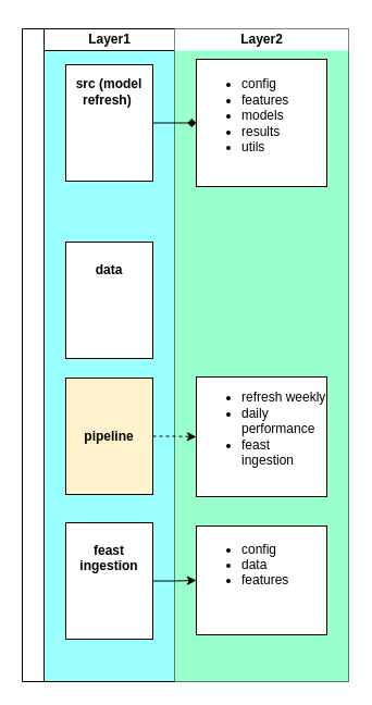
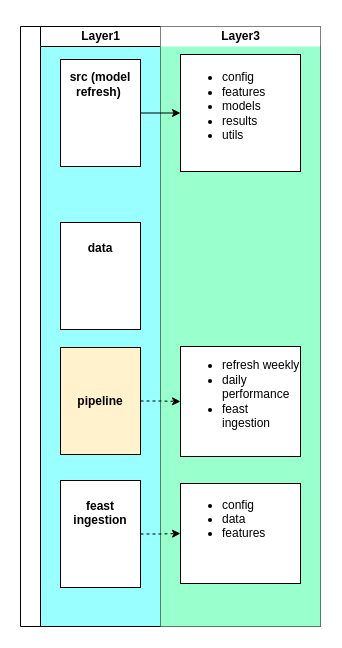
  <mxCell id="0" />
  <mxCell id="1" parent="0" />
  <mxCell id="2" value="" style="swimlane;html=1;childLayout=stackLayout;resizeParent=1;resizeParentMax=0;startSize=20;horizontal=0;horizontalStack=1;" vertex="1" parent="1"><mxGeometry x="20" y="20" width="300" height="600" as="geometry"><mxRectangle x="160" y="77" width="50" height="40" as="alternateBounds" /></mxGeometry></mxCell>
  <mxCell id="3" value="Layer1" style="swimlane;html=1;startSize=20;swimlaneFillColor=#99FFFF;" vertex="1" parent="2"><mxGeometry x="20" width="120" height="600" as="geometry" /></mxCell>
  <mxCell id="4" value="&lt;b&gt;feast ingestion&lt;br&gt;&lt;br&gt;&lt;br&gt;&lt;br&gt;&lt;/b&gt;" style="rounded=0;whiteSpace=wrap;html=1;align=center;" vertex="1" parent="3"><mxGeometry x="20" y="454" width="80" height="107" as="geometry" /></mxCell>
  <mxCell id="5" value="&lt;b&gt;pipeline&lt;/b&gt;" style="rounded=0;whiteSpace=wrap;html=1;fillColor=#fff2cc;" vertex="1" parent="3"><mxGeometry x="20" y="321" width="80" height="107" as="geometry" /></mxCell>
  <mxCell id="6" value="&lt;b&gt;data&lt;br&gt;&lt;/b&gt;&lt;br&gt;&lt;br&gt;&lt;br&gt;&lt;br&gt;" style="rounded=0;whiteSpace=wrap;html=1;" vertex="1" parent="3"><mxGeometry x="20" y="196" width="80" height="107" as="geometry" /></mxCell>
  <mxCell id="7" value="&lt;b&gt;src (model refresh)&amp;nbsp;&lt;br&gt;&lt;/b&gt;&lt;br&gt;&lt;br&gt;&lt;br&gt;&lt;br&gt;" style="rounded=0;whiteSpace=wrap;html=1;" vertex="1" parent="3"><mxGeometry x="20" y="33" width="80" height="107" as="geometry" /></mxCell>
- <mxCell id="8" value="Layer2" style="swimlane;html=1;startSize=20;strokeColor=none;swimlaneFillColor=#99FFCC;" vertex="1" parent="2"><mxGeometry x="140" width="160" height="600" as="geometry"><mxRectangle x="140" width="30" height="600" as="alternateBounds" /></mxGeometry></mxCell>
+ <mxCell id="8" value="Layer3" style="swimlane;html=1;startSize=20;strokeColor=none;swimlaneFillColor=#99FFCC;" vertex="1" parent="2"><mxGeometry x="140" width="160" height="600" as="geometry"><mxRectangle x="140" width="30" height="600" as="alternateBounds" /></mxGeometry></mxCell>
  <mxCell id="9" value="&lt;div style=&quot;&quot;&gt;&lt;br&gt;&lt;/div&gt;&lt;div style=&quot;&quot;&gt;&lt;br&gt;&lt;/div&gt;&lt;div style=&quot;&quot;&gt;&lt;br&gt;&lt;/div&gt;&lt;div style=&quot;&quot;&gt;&lt;br&gt;&lt;/div&gt;&lt;div style=&quot;&quot;&gt;&lt;ul&gt;&lt;li&gt;&lt;span&gt;refresh weekly&lt;/span&gt;&lt;/li&gt;&lt;li&gt;&lt;span&gt;daily performance&lt;/span&gt;&lt;/li&gt;&lt;li&gt;&lt;span&gt;feast ingestion&amp;nbsp;&lt;/span&gt;&lt;/li&gt;&lt;/ul&gt;&lt;div&gt;&lt;br&gt;&lt;/div&gt;&lt;div&gt;&lt;br&gt;&lt;/div&gt;&lt;div&gt;&lt;br&gt;&lt;/div&gt;&lt;div&gt;&lt;br&gt;&lt;/div&gt;&lt;div&gt;&lt;br&gt;&lt;/div&gt;&lt;/div&gt;" style="whiteSpace=wrap;html=1;rounded=0;align=left;verticalAlign=middle;" vertex="1" parent="8"><mxGeometry x="20" y="320" width="120" height="110" as="geometry" /></mxCell>
  <mxCell id="10" value="&lt;div style=&quot;&quot;&gt;&lt;br&gt;&lt;/div&gt;&lt;div style=&quot;&quot;&gt;&lt;br&gt;&lt;/div&gt;&lt;div style=&quot;&quot;&gt;&lt;br&gt;&lt;/div&gt;&lt;div style=&quot;&quot;&gt;&lt;br&gt;&lt;/div&gt;&lt;div style=&quot;&quot;&gt;&lt;ul&gt;&lt;li&gt;config&lt;/li&gt;&lt;li&gt;data&lt;/li&gt;&lt;li&gt;features&lt;/li&gt;&lt;/ul&gt;&lt;div&gt;&lt;br&gt;&lt;/div&gt;&lt;div&gt;&lt;br&gt;&lt;/div&gt;&lt;div&gt;&lt;br&gt;&lt;/div&gt;&lt;div&gt;&lt;br&gt;&lt;/div&gt;&lt;div&gt;&lt;br&gt;&lt;/div&gt;&lt;div&gt;&lt;br&gt;&lt;/div&gt;&lt;/div&gt;" style="whiteSpace=wrap;html=1;rounded=0;align=left;" vertex="1" parent="8"><mxGeometry x="20" y="457" width="120" height="100" as="geometry" /></mxCell>
  <mxCell id="11" value="&lt;div style=&quot;&quot;&gt;&lt;br&gt;&lt;/div&gt;&lt;div style=&quot;&quot;&gt;&lt;br&gt;&lt;/div&gt;&lt;div style=&quot;&quot;&gt;&lt;br&gt;&lt;/div&gt;&lt;div style=&quot;&quot;&gt;&lt;br&gt;&lt;/div&gt;&lt;div style=&quot;&quot;&gt;&lt;ul&gt;&lt;li&gt;config&lt;/li&gt;&lt;li&gt;features&lt;/li&gt;&lt;li&gt;models&lt;/li&gt;&lt;li&gt;results&lt;/li&gt;&lt;li&gt;utils&lt;/li&gt;&lt;/ul&gt;&lt;div&gt;&lt;br&gt;&lt;/div&gt;&lt;div&gt;&lt;br&gt;&lt;/div&gt;&lt;div&gt;&lt;br&gt;&lt;/div&gt;&lt;div&gt;&lt;br&gt;&lt;/div&gt;&lt;div&gt;&lt;br&gt;&lt;/div&gt;&lt;/div&gt;" style="whiteSpace=wrap;html=1;rounded=0;align=left;" vertex="1" parent="8"><mxGeometry x="20" y="28" width="120" height="117" as="geometry" /></mxCell>
- <mxCell id="12" value="" style="edgeStyle=orthogonalEdgeStyle;rounded=0;orthogonalLoop=1;jettySize=auto;html=1;strokeColor=#000000;endArrow=diamond;" edge="1" parent="2" source="7" target="11"><mxGeometry relative="1" as="geometry" /></mxCell>
- <mxCell id="13" value="" style="edgeStyle=orthogonalEdgeStyle;rounded=0;orthogonalLoop=1;jettySize=auto;html=1;exitX=1;exitY=0.5;exitDx=0;exitDy=0;strokeColor=#000000;" edge="1" parent="2" source="4" target="10"><mxGeometry relative="1" as="geometry"><mxPoint x="250" y="96.5" as="sourcePoint" /><mxPoint x="290" y="128" as="targetPoint" /></mxGeometry></mxCell>
+ <mxCell id="12" value="" style="edgeStyle=orthogonalEdgeStyle;rounded=0;orthogonalLoop=1;jettySize=auto;html=1;strokeColor=#000000;" edge="1" parent="2" source="7" target="11"><mxGeometry relative="1" as="geometry" /></mxCell>
+ <mxCell id="13" value="" style="edgeStyle=orthogonalEdgeStyle;rounded=0;orthogonalLoop=1;jettySize=auto;html=1;exitX=1;exitY=0.5;exitDx=0;exitDy=0;strokeColor=#000000;dashed=1;" edge="1" parent="2" source="4" target="10"><mxGeometry relative="1" as="geometry"><mxPoint x="250" y="96.5" as="sourcePoint" /><mxPoint x="290" y="128" as="targetPoint" /></mxGeometry></mxCell>
  <mxCell id="14" value="" style="edgeStyle=orthogonalEdgeStyle;rounded=0;orthogonalLoop=1;jettySize=auto;html=1;entryX=0;entryY=0.5;entryDx=0;entryDy=0;strokeColor=#000000;dashed=1;" edge="1" parent="2" source="5" target="9"><mxGeometry relative="1" as="geometry"><mxPoint x="250" y="96.5" as="sourcePoint" /><mxPoint x="290" y="111.5" as="targetPoint" /></mxGeometry></mxCell>
